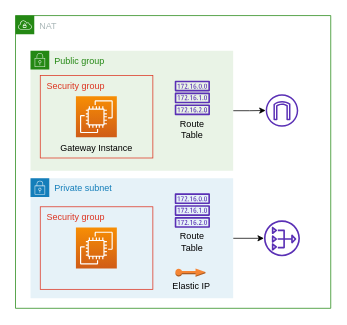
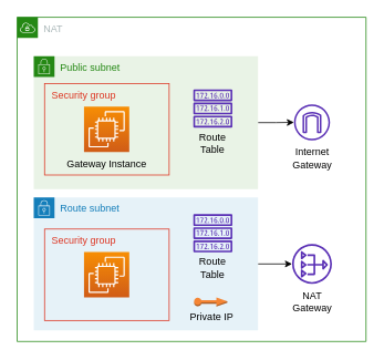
  <mxCell id="0" />
  <mxCell id="1" parent="0" />
  <mxCell id="2" value="NAT" style="points=[[0,0],[0.25,0],[0.5,0],[0.75,0],[1,0],[1,0.25],[1,0.5],[1,0.75],[1,1],[0.75,1],[0.5,1],[0.25,1],[0,1],[0,0.75],[0,0.5],[0,0.25]];outlineConnect=0;gradientColor=none;html=1;whiteSpace=wrap;fontSize=12;fontStyle=0;shape=mxgraph.aws4.group;grIcon=mxgraph.aws4.group_vpc;strokeColor=#248814;fillColor=none;verticalAlign=top;align=left;spacingLeft=30;fontColor=#AAB7B8;dashed=0;" parent="1" vertex="1"><mxGeometry x="20" y="20.25" width="420" height="390" as="geometry" /></mxCell>
  <mxCell id="3" style="edgeStyle=orthogonalEdgeStyle;rounded=0;orthogonalLoop=1;jettySize=auto;html=1;exitX=1;exitY=0.5;exitDx=0;exitDy=0;" edge="1" parent="1" source="4" target="24"><mxGeometry relative="1" as="geometry" /></mxCell>
- <mxCell id="4" value="Public group" style="points=[[0,0],[0.25,0],[0.5,0],[0.75,0],[1,0],[1,0.25],[1,0.5],[1,0.75],[1,1],[0.75,1],[0.5,1],[0.25,1],[0,1],[0,0.75],[0,0.5],[0,0.25]];outlineConnect=0;gradientColor=none;html=1;whiteSpace=wrap;fontSize=12;fontStyle=0;shape=mxgraph.aws4.group;grIcon=mxgraph.aws4.group_security_group;grStroke=0;strokeColor=#248814;fillColor=#E9F3E6;verticalAlign=top;align=left;spacingLeft=30;fontColor=#248814;dashed=0;" parent="1" vertex="1"><mxGeometry x="40" y="67" width="270" height="160" as="geometry" /></mxCell>
+ <mxCell id="4" value="Public subnet" style="points=[[0,0],[0.25,0],[0.5,0],[0.75,0],[1,0],[1,0.25],[1,0.5],[1,0.75],[1,1],[0.75,1],[0.5,1],[0.25,1],[0,1],[0,0.75],[0,0.5],[0,0.25]];outlineConnect=0;gradientColor=none;html=1;whiteSpace=wrap;fontSize=12;fontStyle=0;shape=mxgraph.aws4.group;grIcon=mxgraph.aws4.group_security_group;grStroke=0;strokeColor=#248814;fillColor=#E9F3E6;verticalAlign=top;align=left;spacingLeft=30;fontColor=#248814;dashed=0;" parent="1" vertex="1"><mxGeometry x="40" y="67" width="270" height="160" as="geometry" /></mxCell>
  <mxCell id="5" value="  Security group" style="fillColor=none;strokeColor=#DD3522;verticalAlign=top;fontStyle=0;fontColor=#DD3522;align=left;" vertex="1" parent="1"><mxGeometry x="53" y="100" width="150" height="110" as="geometry" /></mxCell>
  <mxCell id="6" style="edgeStyle=orthogonalEdgeStyle;rounded=0;orthogonalLoop=1;jettySize=auto;html=1;exitX=1;exitY=0.5;exitDx=0;exitDy=0;" edge="1" parent="1" source="7" target="19"><mxGeometry relative="1" as="geometry" /></mxCell>
- <mxCell id="7" value="Private subnet" style="points=[[0,0],[0.25,0],[0.5,0],[0.75,0],[1,0],[1,0.25],[1,0.5],[1,0.75],[1,1],[0.75,1],[0.5,1],[0.25,1],[0,1],[0,0.75],[0,0.5],[0,0.25]];outlineConnect=0;gradientColor=none;html=1;whiteSpace=wrap;fontSize=12;fontStyle=0;shape=mxgraph.aws4.group;grIcon=mxgraph.aws4.group_security_group;grStroke=0;strokeColor=#147EBA;fillColor=#E6F2F8;verticalAlign=top;align=left;spacingLeft=30;fontColor=#147EBA;dashed=0;" vertex="1" parent="1"><mxGeometry x="40" y="237" width="270" height="160" as="geometry" /></mxCell>
+ <mxCell id="7" value="Route subnet" style="points=[[0,0],[0.25,0],[0.5,0],[0.75,0],[1,0],[1,0.25],[1,0.5],[1,0.75],[1,1],[0.75,1],[0.5,1],[0.25,1],[0,1],[0,0.75],[0,0.5],[0,0.25]];outlineConnect=0;gradientColor=none;html=1;whiteSpace=wrap;fontSize=12;fontStyle=0;shape=mxgraph.aws4.group;grIcon=mxgraph.aws4.group_security_group;grStroke=0;strokeColor=#147EBA;fillColor=#E6F2F8;verticalAlign=top;align=left;spacingLeft=30;fontColor=#147EBA;dashed=0;" vertex="1" parent="1"><mxGeometry x="40" y="237" width="270" height="160" as="geometry" /></mxCell>
  <mxCell id="8" value="Gateway Instance" style="text;html=1;resizable=0;autosize=1;align=left;verticalAlign=middle;points=[];fillColor=none;strokeColor=none;rounded=0;" parent="1" vertex="1"><mxGeometry x="77.75" y="187" width="100" height="20" as="geometry" /></mxCell>
  <mxCell id="9" value="" style="outlineConnect=0;fontColor=#232F3E;gradientColor=#F78E04;gradientDirection=north;fillColor=#D05C17;strokeColor=#ffffff;dashed=0;verticalLabelPosition=bottom;verticalAlign=top;align=center;html=1;fontSize=12;fontStyle=0;aspect=fixed;shape=mxgraph.aws4.resourceIcon;resIcon=mxgraph.aws4.ec2;" parent="1" vertex="1"><mxGeometry x="100.5" y="127.75" width="54.5" height="54.5" as="geometry" /></mxCell>
  <mxCell id="10" value="" style="group" vertex="1" connectable="0" parent="1"><mxGeometry x="230" y="107" width="50" height="79.5" as="geometry" /></mxCell>
  <mxCell id="11" value="" style="outlineConnect=0;fontColor=#232F3E;gradientColor=none;fillColor=#5A30B5;strokeColor=none;dashed=0;verticalLabelPosition=bottom;verticalAlign=top;align=center;html=1;fontSize=12;fontStyle=0;aspect=fixed;pointerEvents=1;shape=mxgraph.aws4.route_table;" parent="10" vertex="1"><mxGeometry x="2" width="47.21" height="46" as="geometry" /></mxCell>
  <mxCell id="12" value="Route &lt;br&gt;Table" style="text;html=1;resizable=0;autosize=1;align=center;verticalAlign=middle;points=[];fillColor=none;strokeColor=none;rounded=0;" parent="10" vertex="1"><mxGeometry y="49.5" width="50" height="30" as="geometry" /></mxCell>
  <mxCell id="13" value="  Security group" style="fillColor=none;strokeColor=#DD3522;verticalAlign=top;fontStyle=0;fontColor=#DD3522;align=left;" vertex="1" parent="1"><mxGeometry x="53" y="275" width="150" height="110" as="geometry" /></mxCell>
  <mxCell id="14" value="" style="outlineConnect=0;fontColor=#232F3E;gradientColor=#F78E04;gradientDirection=north;fillColor=#D05C17;strokeColor=#ffffff;dashed=0;verticalLabelPosition=bottom;verticalAlign=top;align=center;html=1;fontSize=12;fontStyle=0;aspect=fixed;shape=mxgraph.aws4.resourceIcon;resIcon=mxgraph.aws4.ec2;" vertex="1" parent="1"><mxGeometry x="100.5" y="302.75" width="54.5" height="54.5" as="geometry" /></mxCell>
  <mxCell id="15" value="" style="group" vertex="1" connectable="0" parent="1"><mxGeometry x="230" y="257" width="50" height="79.5" as="geometry" /></mxCell>
  <mxCell id="16" value="" style="outlineConnect=0;fontColor=#232F3E;gradientColor=none;fillColor=#5A30B5;strokeColor=none;dashed=0;verticalLabelPosition=bottom;verticalAlign=top;align=center;html=1;fontSize=12;fontStyle=0;aspect=fixed;pointerEvents=1;shape=mxgraph.aws4.route_table;" vertex="1" parent="15"><mxGeometry x="2" width="47.21" height="46" as="geometry" /></mxCell>
  <mxCell id="17" value="Route &lt;br&gt;Table" style="text;html=1;resizable=0;autosize=1;align=center;verticalAlign=middle;points=[];fillColor=none;strokeColor=none;rounded=0;" vertex="1" parent="15"><mxGeometry y="49.5" width="50" height="30" as="geometry" /></mxCell>
  <mxCell id="18" value="" style="group" vertex="1" connectable="0" parent="1"><mxGeometry x="345" y="293" width="60" height="85.251" as="geometry" /></mxCell>
  <mxCell id="19" value="" style="outlineConnect=0;fontColor=#232F3E;gradientColor=none;fillColor=#5A30B5;strokeColor=none;dashed=0;verticalLabelPosition=bottom;verticalAlign=top;align=center;html=1;fontSize=12;fontStyle=0;aspect=fixed;pointerEvents=1;shape=mxgraph.aws4.nat_gateway;" vertex="1" parent="18"><mxGeometry x="6" width="48" height="48" as="geometry" /></mxCell>
+ <mxCell id="20" value="NAT&lt;br&gt;Gateway" style="text;html=1;resizable=0;autosize=1;align=center;verticalAlign=middle;points=[];fillColor=none;strokeColor=none;rounded=0;" vertex="1" parent="18"><mxGeometry y="55.251" width="60" height="30" as="geometry" /></mxCell>
  <mxCell id="21" value="" style="outlineConnect=0;dashed=0;verticalLabelPosition=bottom;verticalAlign=top;align=center;html=1;shape=mxgraph.aws3.elastic_ip;fillColor=#F58534;gradientColor=none;" vertex="1" parent="1"><mxGeometry x="233" y="357.25" width="40" height="10.98" as="geometry" /></mxCell>
- <mxCell id="22" value="Elastic IP" style="text;html=1;resizable=0;autosize=1;align=center;verticalAlign=middle;points=[];fillColor=none;strokeColor=none;rounded=0;" vertex="1" parent="1"><mxGeometry x="219" y="371.25" width="70" height="20" as="geometry" /></mxCell>
+ <mxCell id="22" value="Private IP" style="text;html=1;resizable=0;autosize=1;align=center;verticalAlign=middle;points=[];fillColor=none;strokeColor=none;rounded=0;" vertex="1" parent="1"><mxGeometry x="219" y="371.25" width="70" height="20" as="geometry" /></mxCell>
  <mxCell id="23" value="" style="group" vertex="1" connectable="0" parent="1"><mxGeometry x="345" y="125" width="60" height="80.001" as="geometry" /></mxCell>
  <mxCell id="24" value="" style="outlineConnect=0;fontColor=#232F3E;fillColor=#5A30B5;strokeColor=none;dashed=0;verticalLabelPosition=bottom;verticalAlign=top;align=center;html=1;fontSize=12;fontStyle=0;aspect=fixed;pointerEvents=1;shape=mxgraph.aws4.internet_gateway;sketch=0;" parent="23" vertex="1"><mxGeometry x="8.286" width="43.421" height="43.421" as="geometry" /></mxCell>
+ <mxCell id="25" value="Internet&lt;br&gt;Gateway" style="text;html=1;resizable=0;autosize=1;align=center;verticalAlign=middle;points=[];fillColor=none;strokeColor=none;rounded=0;" parent="23" vertex="1"><mxGeometry y="50.001" width="60" height="30" as="geometry" /></mxCell>
